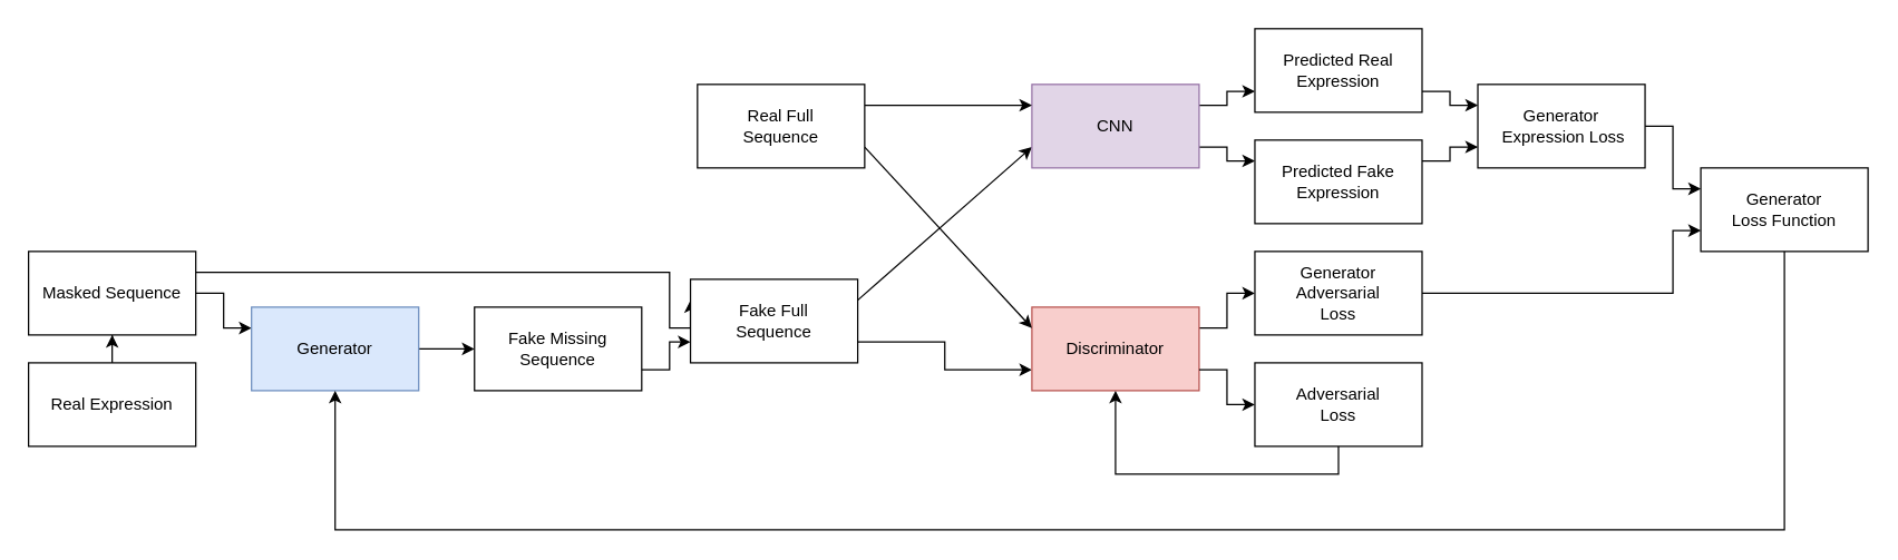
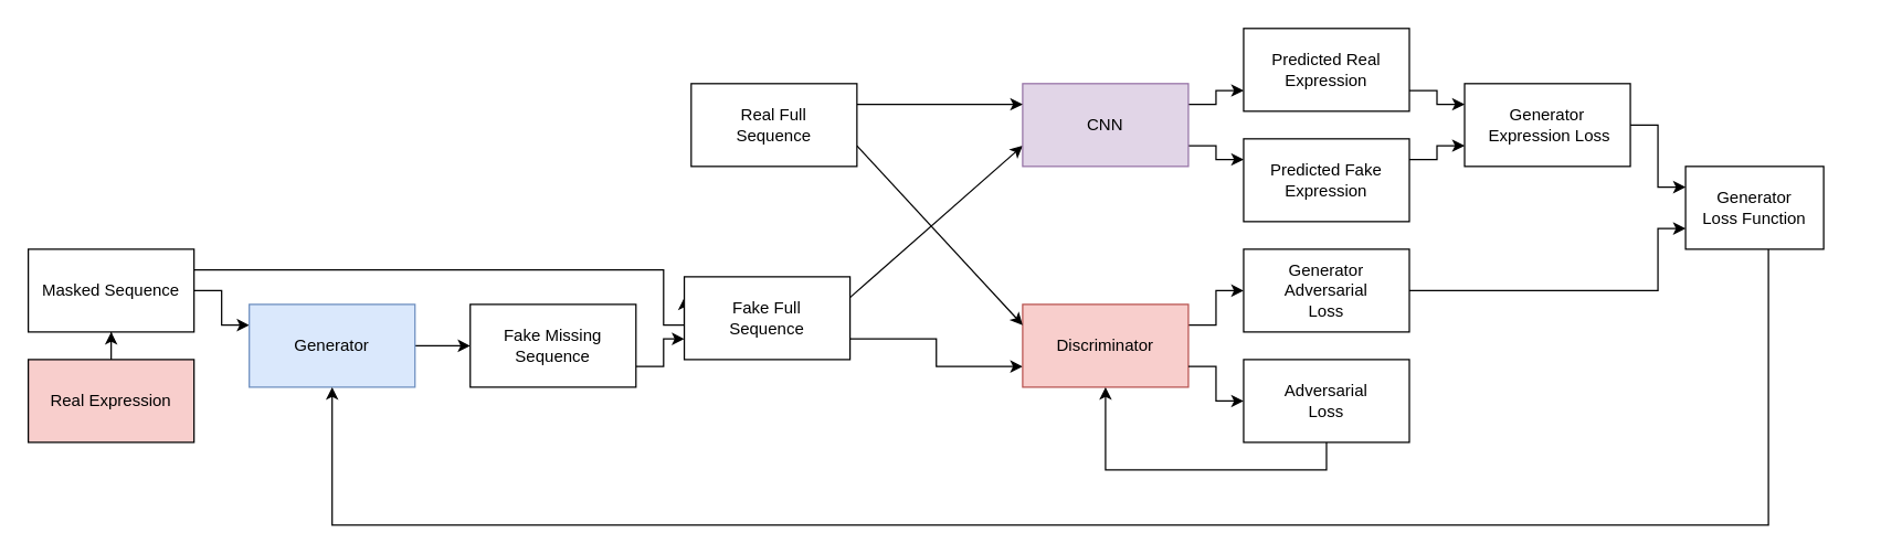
  <mxCell id="0" />
  <mxCell id="1" parent="0" />
  <mxCell id="2" style="edgeStyle=orthogonalEdgeStyle;rounded=0;orthogonalLoop=1;jettySize=auto;html=1;entryX=0;entryY=0.25;entryDx=0;entryDy=0;exitX=1;exitY=0.5;exitDx=0;exitDy=0;" edge="1" parent="1" source="4" target="8"><mxGeometry relative="1" as="geometry" /></mxCell>
  <mxCell id="3" style="edgeStyle=orthogonalEdgeStyle;rounded=0;orthogonalLoop=1;jettySize=auto;html=1;exitX=1;exitY=0.25;exitDx=0;exitDy=0;entryX=0;entryY=0.25;entryDx=0;entryDy=0;" edge="1" parent="1" source="4" target="12"><mxGeometry relative="1" as="geometry"><Array as="points"><mxPoint x="480" y="195" /><mxPoint x="480" y="235" /></Array></mxGeometry></mxCell>
  <mxCell id="4" value="Masked Sequence" style="rounded=0;whiteSpace=wrap;html=1;" vertex="1" parent="1"><mxGeometry x="20" y="180" width="120" height="60" as="geometry" /></mxCell>
  <mxCell id="5" style="edgeStyle=orthogonalEdgeStyle;rounded=0;orthogonalLoop=1;jettySize=auto;html=1;" edge="1" parent="1" source="6" target="4"><mxGeometry relative="1" as="geometry" /></mxCell>
- <mxCell id="6" value="Real Expression" style="rounded=0;whiteSpace=wrap;html=1;" vertex="1" parent="1"><mxGeometry x="20" y="260" width="120" height="60" as="geometry" /></mxCell>
+ <mxCell id="6" value="Real Expression" style="rounded=0;whiteSpace=wrap;html=1;fillColor=#f8cecc;" vertex="1" parent="1"><mxGeometry x="20" y="260" width="120" height="60" as="geometry" /></mxCell>
  <mxCell id="7" style="edgeStyle=orthogonalEdgeStyle;rounded=0;orthogonalLoop=1;jettySize=auto;html=1;entryX=0;entryY=0.5;entryDx=0;entryDy=0;" edge="1" parent="1" source="8" target="34"><mxGeometry relative="1" as="geometry" /></mxCell>
  <mxCell id="8" value="Generator" style="rounded=0;whiteSpace=wrap;html=1;fillColor=#dae8fc;strokeColor=#6c8ebf;" vertex="1" parent="1"><mxGeometry x="180" y="220" width="120" height="60" as="geometry" /></mxCell>
  <mxCell id="9" value="" style="edgeStyle=orthogonalEdgeStyle;rounded=0;orthogonalLoop=1;jettySize=auto;html=1;entryX=0;entryY=0.75;entryDx=0;entryDy=0;exitX=1;exitY=0.75;exitDx=0;exitDy=0;" edge="1" parent="1" source="34" target="12"><mxGeometry relative="1" as="geometry"><mxPoint x="490" y="250" as="sourcePoint" /><mxPoint x="500" y="250" as="targetPoint" /></mxGeometry></mxCell>
  <mxCell id="10" style="edgeStyle=orthogonalEdgeStyle;rounded=0;orthogonalLoop=1;jettySize=auto;html=1;entryX=0;entryY=0.75;entryDx=0;entryDy=0;exitX=1;exitY=0.75;exitDx=0;exitDy=0;" edge="1" parent="1" source="12" target="14"><mxGeometry relative="1" as="geometry" /></mxCell>
  <mxCell id="11" style="rounded=0;orthogonalLoop=1;jettySize=auto;html=1;entryX=0;entryY=0.75;entryDx=0;entryDy=0;exitX=1;exitY=0.25;exitDx=0;exitDy=0;" edge="1" parent="1" source="12" target="19"><mxGeometry relative="1" as="geometry" /></mxCell>
  <mxCell id="12" value="Fake Full&lt;div&gt;Sequence&lt;/div&gt;" style="rounded=0;whiteSpace=wrap;html=1;" vertex="1" parent="1"><mxGeometry x="495" y="200" width="120" height="60" as="geometry" /></mxCell>
  <mxCell id="13" style="edgeStyle=orthogonalEdgeStyle;rounded=0;orthogonalLoop=1;jettySize=auto;html=1;entryX=0;entryY=0.5;entryDx=0;entryDy=0;exitX=1;exitY=0.25;exitDx=0;exitDy=0;" edge="1" parent="1" source="14" target="16"><mxGeometry relative="1" as="geometry" /></mxCell>
  <mxCell id="14" value="Discriminator" style="rounded=0;whiteSpace=wrap;html=1;fillColor=#f8cecc;strokeColor=#b85450;" vertex="1" parent="1"><mxGeometry x="740" y="220" width="120" height="60" as="geometry" /></mxCell>
  <mxCell id="15" style="edgeStyle=orthogonalEdgeStyle;rounded=0;orthogonalLoop=1;jettySize=auto;html=1;exitX=1;exitY=0.5;exitDx=0;exitDy=0;entryX=0;entryY=0.75;entryDx=0;entryDy=0;" edge="1" parent="1" source="16" target="23"><mxGeometry relative="1" as="geometry"><Array as="points"><mxPoint x="1200" y="210" /><mxPoint x="1200" y="165" /></Array></mxGeometry></mxCell>
  <mxCell id="16" value="Generator&lt;br&gt;&lt;div&gt;&lt;span style=&quot;background-color: initial;&quot;&gt;Adversarial&lt;/span&gt;&lt;/div&gt;&lt;div&gt;Loss&lt;/div&gt;" style="rounded=0;whiteSpace=wrap;html=1;" vertex="1" parent="1"><mxGeometry x="900" y="180" width="120" height="60" as="geometry" /></mxCell>
  <mxCell id="17" style="edgeStyle=orthogonalEdgeStyle;rounded=0;orthogonalLoop=1;jettySize=auto;html=1;exitX=1;exitY=0.75;exitDx=0;exitDy=0;entryX=0;entryY=0.25;entryDx=0;entryDy=0;" edge="1" parent="1" source="19" target="28"><mxGeometry relative="1" as="geometry" /></mxCell>
  <mxCell id="18" style="edgeStyle=orthogonalEdgeStyle;rounded=0;orthogonalLoop=1;jettySize=auto;html=1;exitX=1;exitY=0.25;exitDx=0;exitDy=0;entryX=0;entryY=0.75;entryDx=0;entryDy=0;" edge="1" parent="1" source="19" target="30"><mxGeometry relative="1" as="geometry" /></mxCell>
  <mxCell id="19" value="CNN" style="rounded=0;whiteSpace=wrap;html=1;fillColor=#e1d5e7;strokeColor=#9673a6;" vertex="1" parent="1"><mxGeometry x="740" y="60" width="120" height="60" as="geometry" /></mxCell>
  <mxCell id="20" style="edgeStyle=orthogonalEdgeStyle;rounded=0;orthogonalLoop=1;jettySize=auto;html=1;entryX=0;entryY=0.25;entryDx=0;entryDy=0;" edge="1" parent="1" source="21" target="23"><mxGeometry relative="1" as="geometry" /></mxCell>
  <mxCell id="21" value="Generator&lt;div&gt;&amp;nbsp;Expression Loss&lt;/div&gt;" style="rounded=0;whiteSpace=wrap;html=1;" vertex="1" parent="1"><mxGeometry x="1060" y="60" width="120" height="60" as="geometry" /></mxCell>
  <mxCell id="22" style="edgeStyle=orthogonalEdgeStyle;rounded=0;orthogonalLoop=1;jettySize=auto;html=1;entryX=0.5;entryY=1;entryDx=0;entryDy=0;" edge="1" parent="1" source="23" target="8"><mxGeometry relative="1" as="geometry"><Array as="points"><mxPoint x="1280" y="380" /><mxPoint x="240" y="380" /></Array></mxGeometry></mxCell>
- <mxCell id="23" value="Generator&lt;div&gt;Loss Function&lt;/div&gt;" style="rounded=0;whiteSpace=wrap;html=1;" vertex="1" parent="1"><mxGeometry x="1220" y="120" width="120" height="60" as="geometry" /></mxCell>
+ <mxCell id="23" value="Generator&lt;div&gt;Loss Function&lt;/div&gt;" style="rounded=0;whiteSpace=wrap;html=1;" vertex="1" parent="1"><mxGeometry x="1220" y="120" width="100" height="60" as="geometry" /></mxCell>
  <mxCell id="24" style="edgeStyle=orthogonalEdgeStyle;rounded=0;orthogonalLoop=1;jettySize=auto;html=1;exitX=1;exitY=0.25;exitDx=0;exitDy=0;entryX=0;entryY=0.25;entryDx=0;entryDy=0;" edge="1" parent="1" source="26" target="19"><mxGeometry relative="1" as="geometry" /></mxCell>
  <mxCell id="25" style="rounded=0;orthogonalLoop=1;jettySize=auto;html=1;entryX=0;entryY=0.25;entryDx=0;entryDy=0;exitX=1;exitY=0.75;exitDx=0;exitDy=0;" edge="1" parent="1" source="26" target="14"><mxGeometry relative="1" as="geometry" /></mxCell>
  <mxCell id="26" value="Real Full&lt;div&gt;&lt;span style=&quot;background-color: initial;&quot;&gt;Sequence&lt;/span&gt;&lt;/div&gt;" style="rounded=0;whiteSpace=wrap;html=1;" vertex="1" parent="1"><mxGeometry x="500" y="60" width="120" height="60" as="geometry" /></mxCell>
  <mxCell id="27" style="edgeStyle=orthogonalEdgeStyle;rounded=0;orthogonalLoop=1;jettySize=auto;html=1;exitX=1;exitY=0.25;exitDx=0;exitDy=0;entryX=0;entryY=0.75;entryDx=0;entryDy=0;" edge="1" parent="1" source="28" target="21"><mxGeometry relative="1" as="geometry" /></mxCell>
  <mxCell id="28" value="Predicted Fake Expression" style="rounded=0;whiteSpace=wrap;html=1;" vertex="1" parent="1"><mxGeometry x="900" y="100" width="120" height="60" as="geometry" /></mxCell>
  <mxCell id="29" style="edgeStyle=orthogonalEdgeStyle;rounded=0;orthogonalLoop=1;jettySize=auto;html=1;exitX=1;exitY=0.75;exitDx=0;exitDy=0;entryX=0;entryY=0.25;entryDx=0;entryDy=0;" edge="1" parent="1" source="30" target="21"><mxGeometry relative="1" as="geometry" /></mxCell>
  <mxCell id="30" value="Predicted Real Expression" style="rounded=0;whiteSpace=wrap;html=1;" vertex="1" parent="1"><mxGeometry x="900" y="20" width="120" height="60" as="geometry" /></mxCell>
  <mxCell id="31" style="edgeStyle=orthogonalEdgeStyle;rounded=0;orthogonalLoop=1;jettySize=auto;html=1;entryX=0.5;entryY=1;entryDx=0;entryDy=0;" edge="1" parent="1" source="32" target="14"><mxGeometry relative="1" as="geometry"><Array as="points"><mxPoint x="960" y="340" /><mxPoint x="800" y="340" /></Array></mxGeometry></mxCell>
  <mxCell id="32" value="Adversarial&lt;div&gt;Loss&lt;/div&gt;" style="rounded=0;whiteSpace=wrap;html=1;" vertex="1" parent="1"><mxGeometry x="900" y="260" width="120" height="60" as="geometry" /></mxCell>
  <mxCell id="33" style="edgeStyle=orthogonalEdgeStyle;rounded=0;orthogonalLoop=1;jettySize=auto;html=1;exitX=1;exitY=0.75;exitDx=0;exitDy=0;" edge="1" parent="1" source="14" target="32"><mxGeometry relative="1" as="geometry"><mxPoint x="870" y="245" as="sourcePoint" /><mxPoint x="910" y="220" as="targetPoint" /></mxGeometry></mxCell>
  <mxCell id="34" value="Fake Missing Sequence" style="rounded=0;whiteSpace=wrap;html=1;" vertex="1" parent="1"><mxGeometry x="340" y="220" width="120" height="60" as="geometry" /></mxCell>
